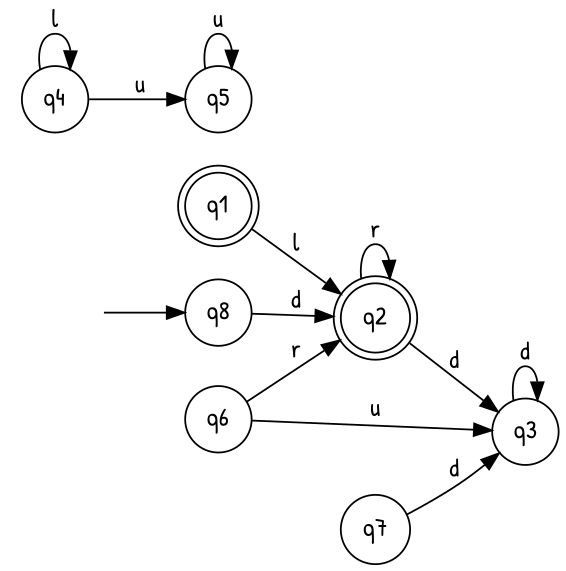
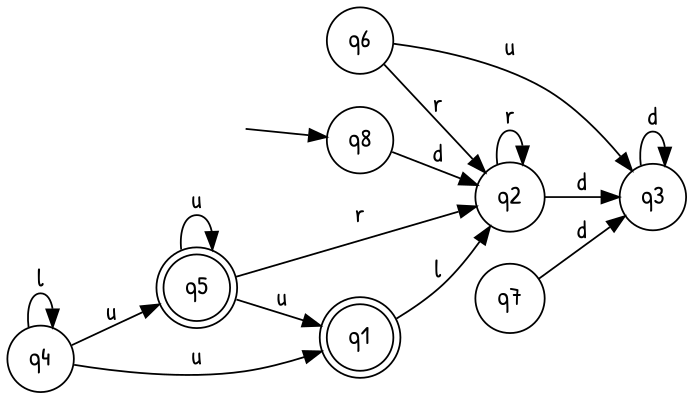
  digraph {
    fontname="Patrick Hand"
    rankdir=LR
    node [fontname="Patrick Hand" shape=circle]
    edge [fontname="Patrick Hand"]
    "" [shape=plaintext]
    n2 [label=q8]
-   n3 [label=q2 shape=doublecircle]
+   n3 [label=q2]
    n4 [label=q1 shape=doublecircle]
    n5 [label=q3]
-   n6 [label=q5]
+   n6 [label=q5 shape=doublecircle]
    n7 [label=q4]
    n8 [label=q6]
    n9 [label=q7]
    "" -> n2
    n2 -> n3 [label=d]
    n3 -> n3 [label=r]
    n3 -> n5 [label=d]
    n4 -> n3 [label=l]
    n5 -> n5 [label=d]
+   n6 -> n3 [label=r]
+   n6 -> n4 [label=u]
    n6 -> n6 [label=u]
+   n7 -> n4 [label=u]
    n7 -> n6 [label=u]
    n7 -> n7 [label=l]
    n8 -> n3 [label=r]
    n8 -> n5 [label=u]
    n9 -> n5 [label=d]
  }
